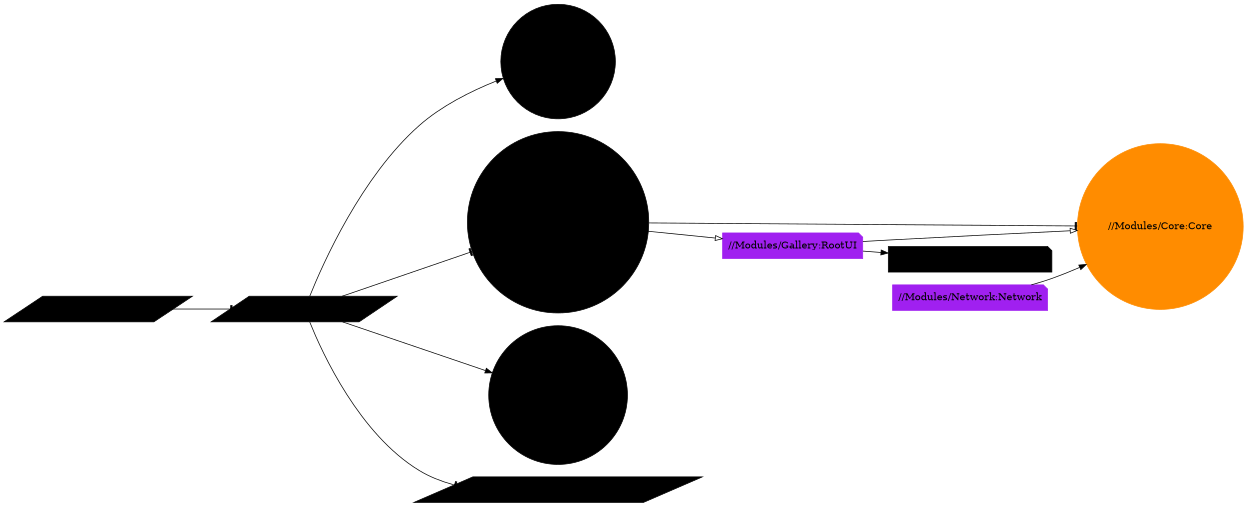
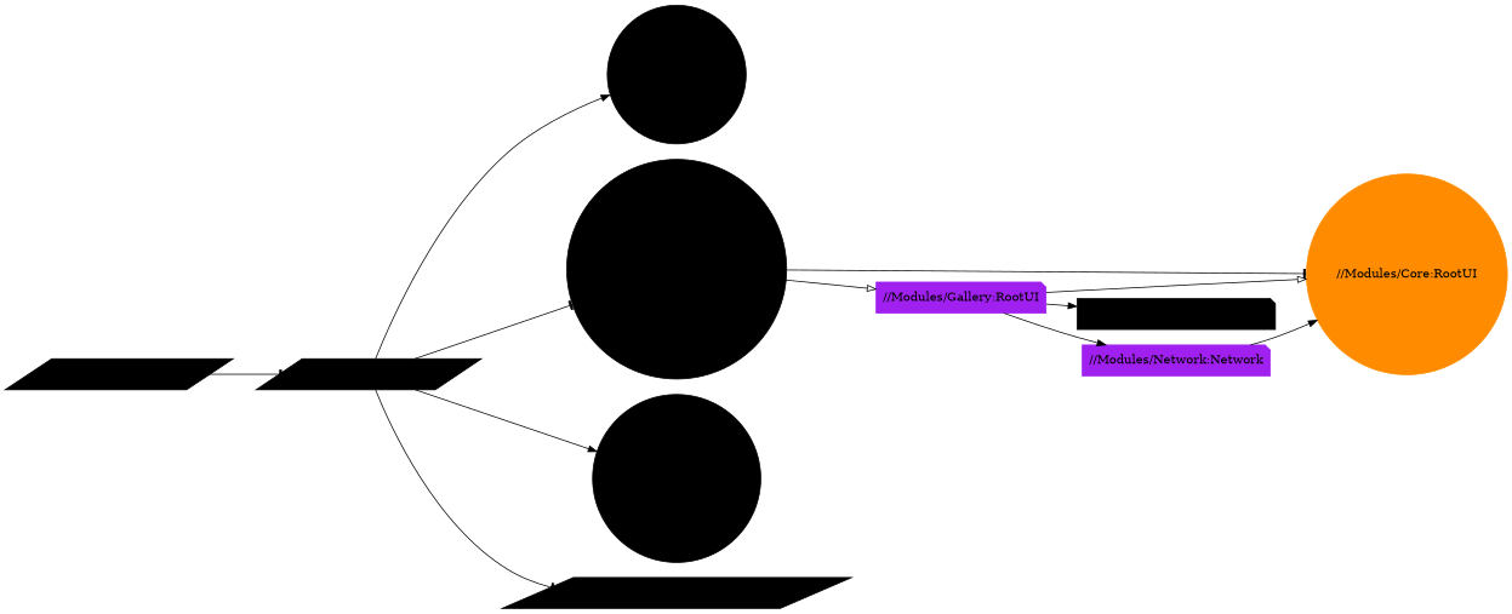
  digraph {
    rankdir=LR
    node [color=black shape=circle style=filled]
    edge [arrowhead=normal]
    "//App:GalleryBin" [shape=parallelogram]
    "//App:GalleryLib" [shape=parallelogram]
    "//App:SwiftLint"
    "//Modules/RootUI:RootUI"
    "//Resources:Assets"
    "//Resources:LaunchScreen" [shape=parallelogram]
-   "//Modules/Core:Core" [color=darkorange]
+   "//Modules/Core:Core" [color=darkorange label="//Modules/Core:RootUI"]
    n8 [color=purple label="//Modules/Gallery:RootUI" shape=note]
    "//Modules/Gallery:GalleryXibs" [shape=note]
    "//Modules/Network:Network" [color=purple shape=note]
    "//App:GalleryBin" -> "//App:GalleryLib" [arrowhead=tee]
    "//App:GalleryLib" -> "//App:SwiftLint"
    "//App:GalleryLib" -> "//Modules/RootUI:RootUI" [arrowhead=tee]
    "//App:GalleryLib" -> "//Resources:Assets"
    "//App:GalleryLib" -> "//Resources:LaunchScreen" [arrowhead=tee]
    "//Modules/RootUI:RootUI" -> "//Modules/Core:Core" [arrowhead=tee]
    "//Modules/RootUI:RootUI" -> n8 [arrowhead=onormal]
    n8 -> "//Modules/Core:Core" [arrowhead=onormal]
    n8 -> "//Modules/Gallery:GalleryXibs"
+   n8 -> "//Modules/Network:Network"
    "//Modules/Network:Network" -> "//Modules/Core:Core"
  }
